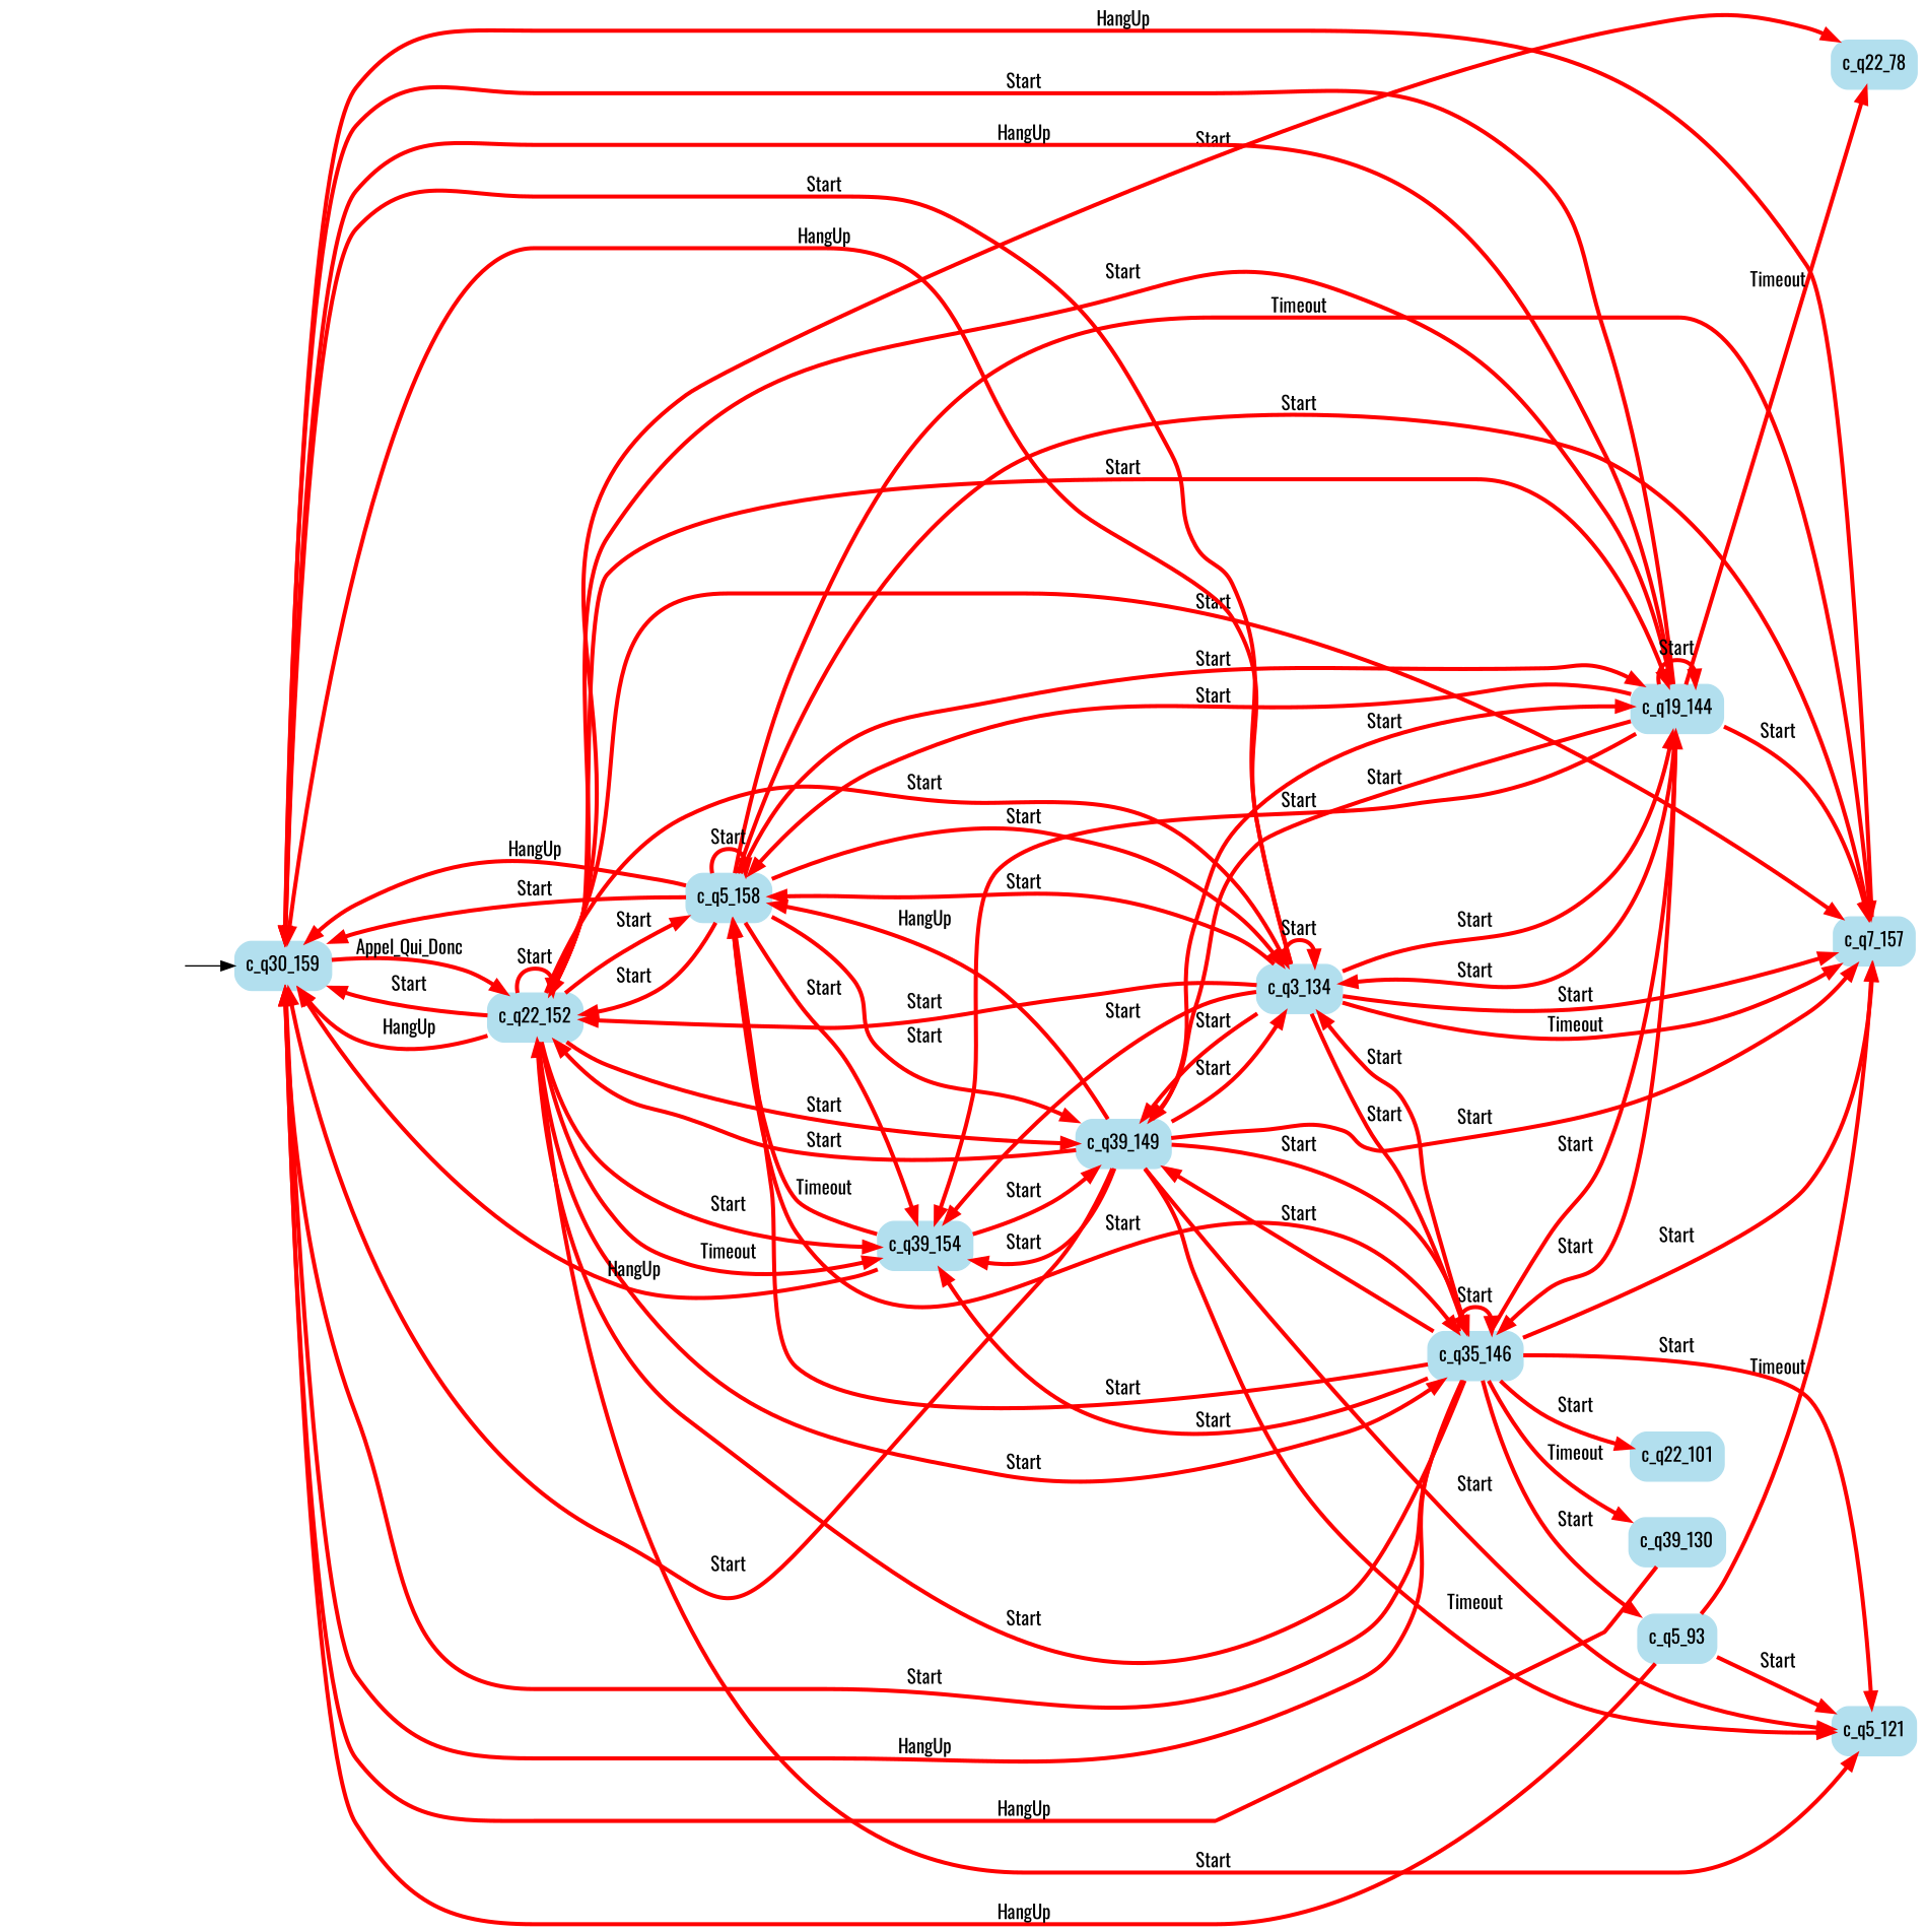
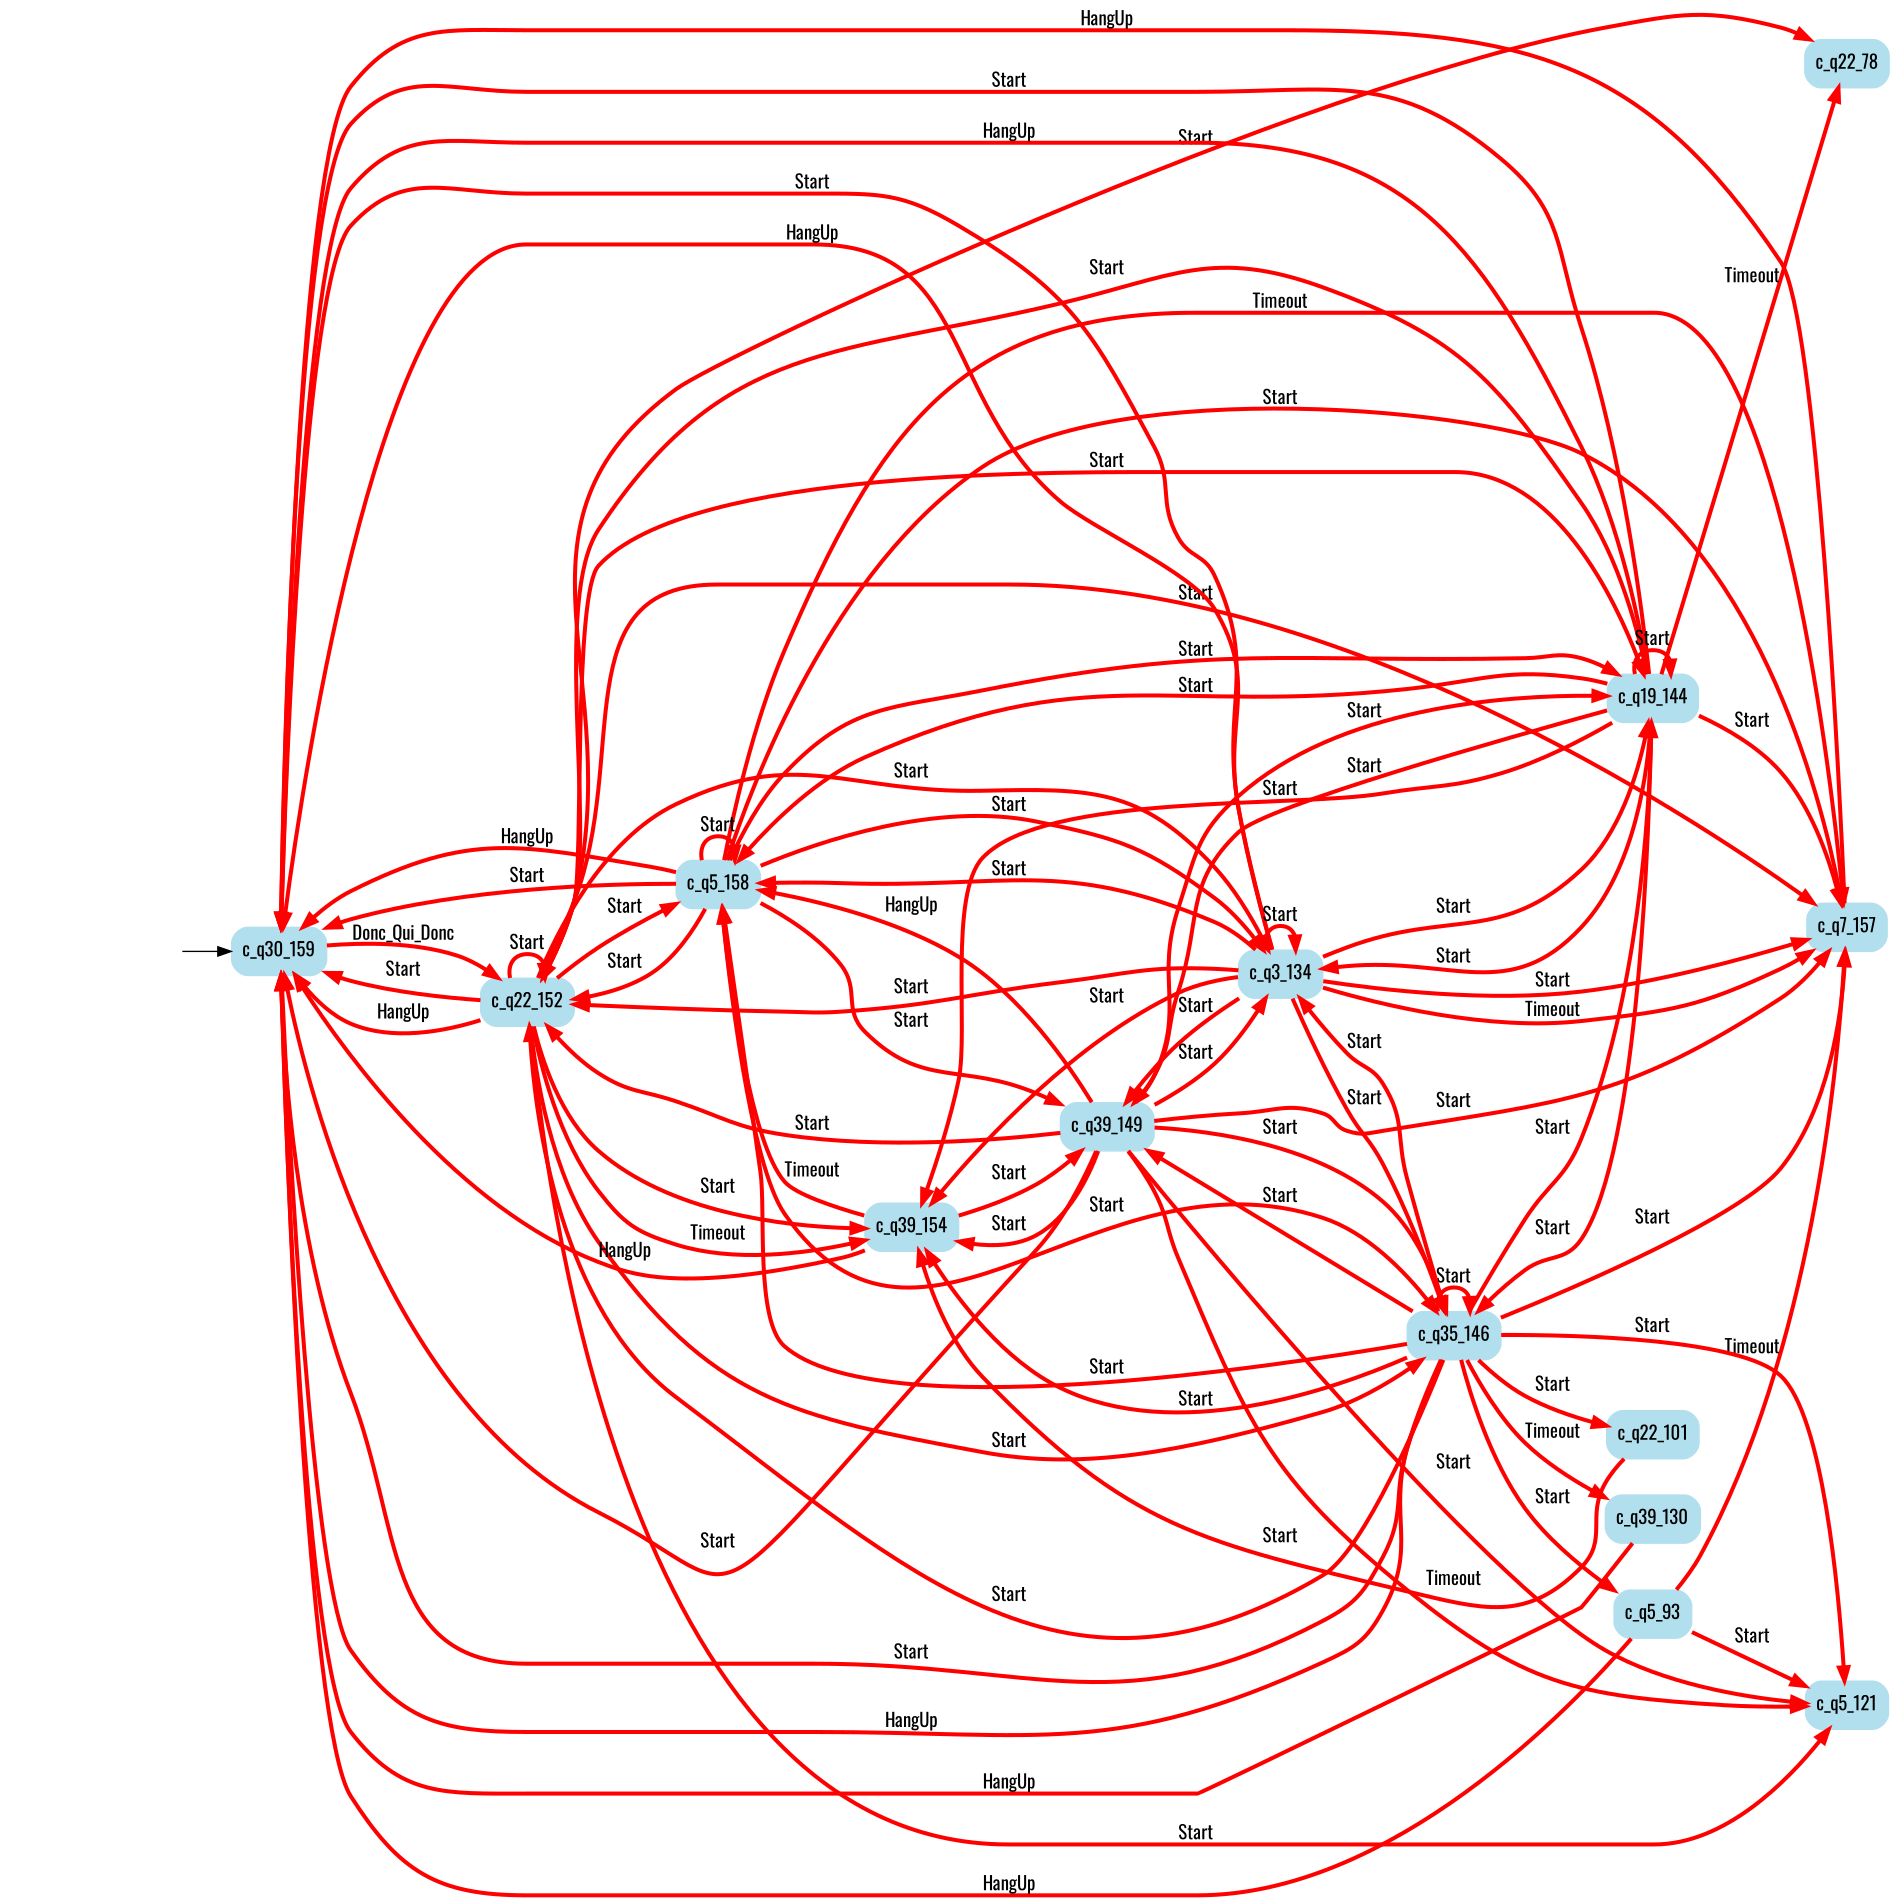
  digraph {
    fontname=Oswald
    rankdir=LR
    node [fontname=Oswald style="rounded, filled" color=lightblue2 shape=box]
    edge [fontname=Oswald color=red penwidth=3]
    start_c_q30_159 [style=invisible color="" shape=""]
    n2 [label=c_q30_159]
    n3 [label=c_q22_152]
    n4 [label=c_q5_93]
    n5 [label=c_q5_121]
    n6 [label=c_q7_157]
    n7 [label=c_q22_78]
    n8 [label=c_q39_130]
    n9 [label=c_q19_144]
    n10 [label=c_q39_149]
    n11 [label=c_q35_146]
    n12 [label=c_q3_134]
    n13 [label=c_q39_154]
    n14 [label=c_q5_158]
    n15 [label=c_q22_101]
    start_c_q30_159 -> n2 [color="" penwidth=""]
-   n2 -> n3 [label=Appel_Qui_Donc]
+   n2 -> n3 [label=Donc_Qui_Donc]
    n3 -> n2 [label=Start]
    n3 -> n2 [label=HangUp]
    n3 -> n3 [label=Start]
    n3 -> n5 [label=Start]
    n3 -> n6 [label=Start]
    n3 -> n7 [label=Start]
    n3 -> n9 [label=Start]
-   n3 -> n10 [label=Start]
    n3 -> n11 [label=Start]
    n3 -> n12 [label=Start]
    n3 -> n13 [label=Start]
    n3 -> n13 [label=Timeout]
    n3 -> n14 [label=Start]
    n4 -> n2 [label=HangUp]
    n4 -> n5 [label=Start]
    n4 -> n6 [label=Timeout]
    n6 -> n2 [label=HangUp]
    n8 -> n2 [label=HangUp]
    n9 -> n2 [label=Start]
    n9 -> n2 [label=HangUp]
    n9 -> n3 [label=Start]
    n9 -> n6 [label=Start]
    n9 -> n7 [label=Timeout]
    n9 -> n9 [label=Start]
    n9 -> n10 [label=Start]
    n9 -> n11 [label=Start]
    n9 -> n12 [label=Start]
    n9 -> n13 [label=Start]
    n9 -> n14 [label=Start]
    n10 -> n2 [label=Start]
    n10 -> n3 [label=Start]
    n10 -> n5 [label=Start]
    n10 -> n5 [label=Timeout]
    n10 -> n6 [label=Start]
    n10 -> n9 [label=Start]
    n10 -> n11 [label=Start]
    n10 -> n12 [label=Start]
    n10 -> n13 [label=Start]
    n10 -> n14 [label=HangUp]
    n11 -> n2 [label=Start]
    n11 -> n2 [label=HangUp]
    n11 -> n3 [label=Start]
    n11 -> n4 [label=Start]
    n11 -> n5 [label=Start]
    n11 -> n6 [label=Start]
    n11 -> n8 [label=Timeout]
    n11 -> n9 [label=Start]
    n11 -> n10 [label=Start]
    n11 -> n11 [label=Start]
    n11 -> n12 [label=Start]
    n11 -> n13 [label=Start]
    n11 -> n14 [label=Start]
    n11 -> n15 [label=Start]
    n12 -> n2 [label=Start]
    n12 -> n2 [label=HangUp]
    n12 -> n3 [label=Start]
    n12 -> n6 [label=Start]
    n12 -> n6 [label=Timeout]
    n12 -> n9 [label=Start]
    n12 -> n10 [label=Start]
    n12 -> n11 [label=Start]
    n12 -> n12 [label=Start]
    n12 -> n13 [label=Start]
    n12 -> n14 [label=Start]
    n13 -> n2 [label=HangUp]
    n13 -> n10 [label=Start]
    n13 -> n14 [label=Timeout]
    n14 -> n2 [label=Start]
    n14 -> n2 [label=HangUp]
    n14 -> n3 [label=Start]
    n14 -> n6 [label=Start]
    n14 -> n6 [label=Timeout]
    n14 -> n9 [label=Start]
    n14 -> n10 [label=Start]
    n14 -> n11 [label=Start]
    n14 -> n12 [label=Start]
-   n14 -> n13 [label=Start]
+   n15 -> n13 [label=Start]
    n14 -> n14 [label=Start]
  }
